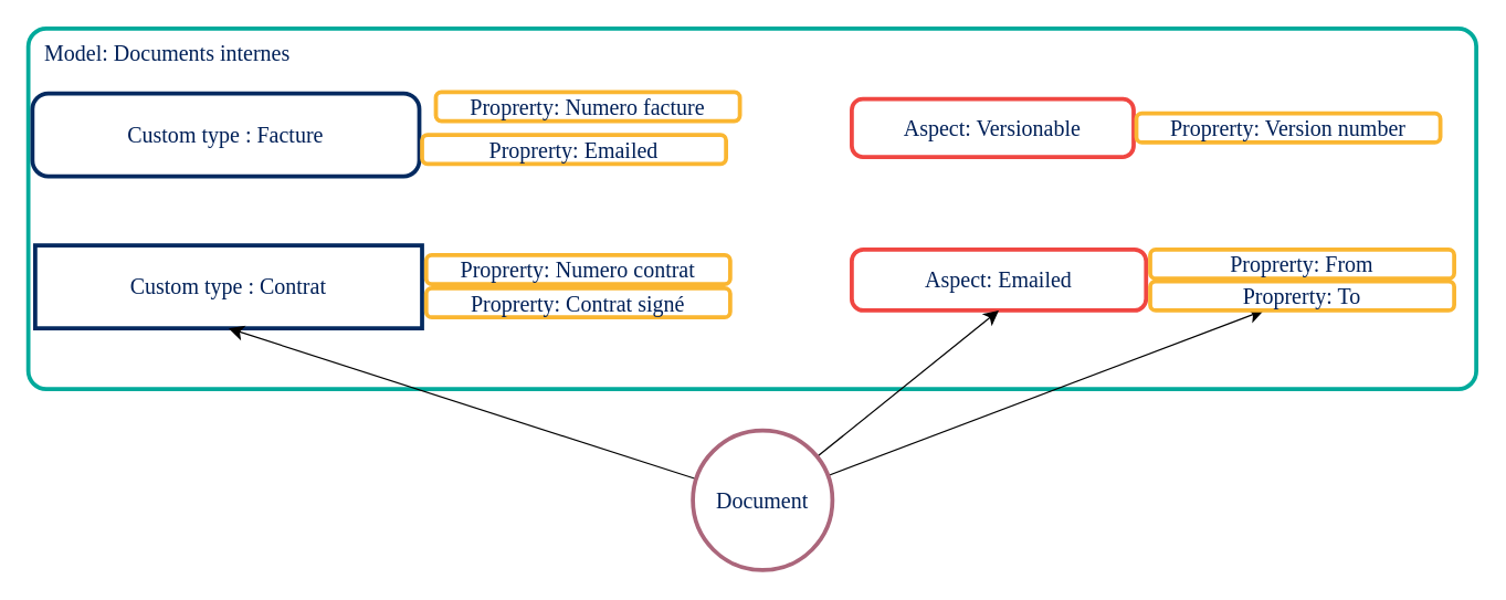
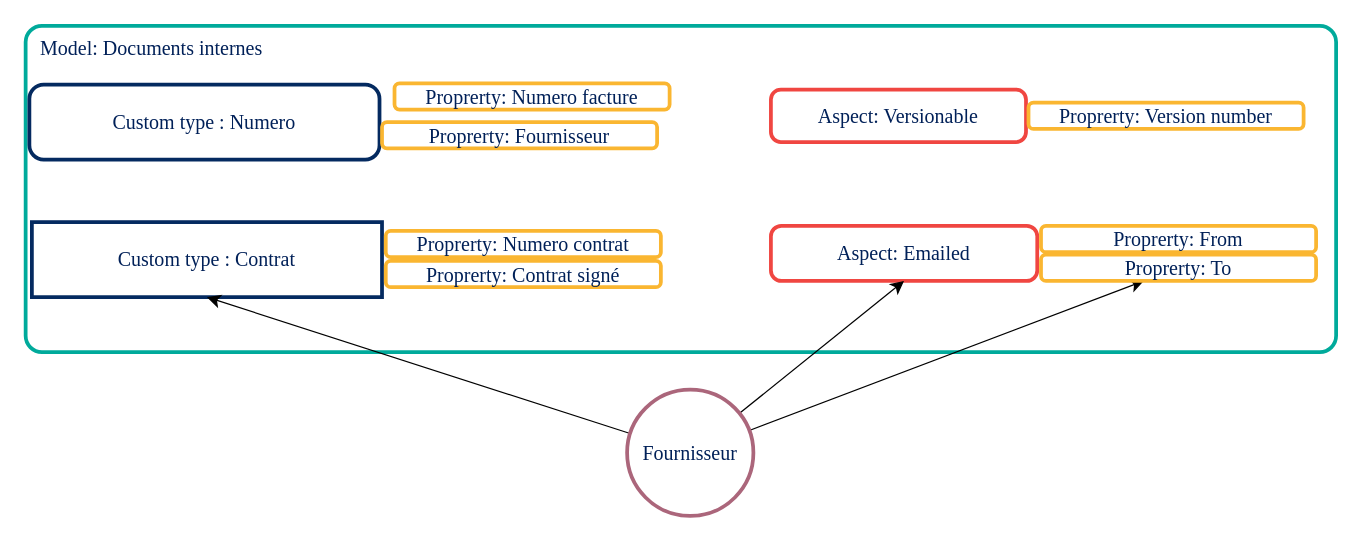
  <mxCell id="0" />
  <mxCell id="1" parent="0" />
  <mxCell id="2" value="Model: Documents internes" style="rounded=1;whiteSpace=wrap;html=1;strokeColor=#00AA9B;strokeWidth=3;arcSize=5;fontFamily=Poppins;fontSource=https%3A%2F%2Ffonts.googleapis.com%2Fcss%3Ffamily%3DPoppins;fontSize=16;fontColor=#002058;fontStyle=0;labelBackgroundColor=none;labelBorderColor=none;verticalAlign=top;align=left;spacingRight=0;spacingLeft=10;spacingTop=2;" vertex="1" parent="1"><mxGeometry x="20" y="20" width="1048" height="261" as="geometry" /></mxCell>
  <mxCell id="3" value="Custom type : Contrat" style="whiteSpace=wrap;html=1;strokeColor=#042a60;strokeWidth=3;arcSize=19;fontFamily=Poppins;fontSource=https%3A%2F%2Ffonts.googleapis.com%2Fcss%3Ffamily%3DPoppins;fontSize=16;fontColor=#002058;fontStyle=0;labelBackgroundColor=none;labelBorderColor=none;rounded=0;" vertex="1" parent="1"><mxGeometry x="25" y="177" width="280" height="60" as="geometry" /></mxCell>
  <mxCell id="4" value="&lt;div&gt;Aspect: Versionable&lt;/div&gt;" style="rounded=1;whiteSpace=wrap;html=1;strokeColor=#F04641;strokeWidth=3;arcSize=19;fontFamily=Poppins;fontSource=https%3A%2F%2Ffonts.googleapis.com%2Fcss%3Ffamily%3DPoppins;fontSize=16;fontColor=#002058;fontStyle=0;labelBackgroundColor=none;labelBorderColor=none;" vertex="1" parent="1"><mxGeometry x="616" y="71" width="204" height="42" as="geometry" /></mxCell>
  <mxCell id="5" value="&lt;div&gt;Aspect: Emailed&lt;/div&gt;" style="rounded=1;whiteSpace=wrap;html=1;strokeColor=#F04641;strokeWidth=3;arcSize=19;fontFamily=Poppins;fontSource=https%3A%2F%2Ffonts.googleapis.com%2Fcss%3Ffamily%3DPoppins;fontSize=16;fontColor=#002058;fontStyle=0;labelBackgroundColor=none;labelBorderColor=none;" vertex="1" parent="1"><mxGeometry x="616" y="180" width="213" height="44" as="geometry" /></mxCell>
- <mxCell id="6" value="Custom type : Facture" style="rounded=1;whiteSpace=wrap;html=1;strokeColor=#042a60;strokeWidth=3;arcSize=19;fontFamily=Poppins;fontSource=https%3A%2F%2Ffonts.googleapis.com%2Fcss%3Ffamily%3DPoppins;fontSize=16;fontColor=#002058;fontStyle=0;labelBackgroundColor=none;labelBorderColor=none;" vertex="1" parent="1"><mxGeometry x="23" y="67" width="280" height="60" as="geometry" /></mxCell>
+ <mxCell id="6" value="Custom type : Numero" style="rounded=1;whiteSpace=wrap;html=1;strokeColor=#042a60;strokeWidth=3;arcSize=19;fontFamily=Poppins;fontSource=https%3A%2F%2Ffonts.googleapis.com%2Fcss%3Ffamily%3DPoppins;fontSize=16;fontColor=#002058;fontStyle=0;labelBackgroundColor=none;labelBorderColor=none;" vertex="1" parent="1"><mxGeometry x="23" y="67" width="280" height="60" as="geometry" /></mxCell>
  <mxCell id="7" style="edgeStyle=none;curved=1;rounded=0;orthogonalLoop=1;jettySize=auto;html=1;entryX=0.5;entryY=1;entryDx=0;entryDy=0;fontSize=12;startSize=8;endSize=8;" edge="1" parent="1" source="10" target="3"><mxGeometry relative="1" as="geometry" /></mxCell>
  <mxCell id="8" style="edgeStyle=none;curved=1;rounded=0;orthogonalLoop=1;jettySize=auto;html=1;fontSize=12;startSize=8;endSize=8;" edge="1" parent="1" source="10" target="16"><mxGeometry relative="1" as="geometry" /></mxCell>
  <mxCell id="9" style="edgeStyle=none;curved=1;rounded=0;orthogonalLoop=1;jettySize=auto;html=1;entryX=0.5;entryY=1;entryDx=0;entryDy=0;fontSize=12;startSize=8;endSize=8;" edge="1" parent="1" source="10" target="5"><mxGeometry relative="1" as="geometry" /></mxCell>
- <mxCell id="10" value="Document " style="ellipse;whiteSpace=wrap;html=1;aspect=fixed;fillColor=#FFFFFF;strokeColor=#AB667B;fontColor=#002058;fontFamily=Poppins;fontSource=https%3A%2F%2Ffonts.googleapis.com%2Fcss%3Ffamily%3DPoppins;fontSize=16;strokeWidth=3;fontStyle=0" vertex="1" parent="1"><mxGeometry x="501" y="311" width="101" height="101" as="geometry" /></mxCell>
+ <mxCell id="10" value="Fournisseur " style="ellipse;whiteSpace=wrap;html=1;aspect=fixed;fillColor=#FFFFFF;strokeColor=#AB667B;fontColor=#002058;fontFamily=Poppins;fontSource=https%3A%2F%2Ffonts.googleapis.com%2Fcss%3Ffamily%3DPoppins;fontSize=16;strokeWidth=3;fontStyle=0" vertex="1" parent="1"><mxGeometry x="501" y="311" width="101" height="101" as="geometry" /></mxCell>
  <mxCell id="11" value="Proprerty: Numero contrat" style="rounded=1;whiteSpace=wrap;html=1;strokeColor=#FAB631;strokeWidth=3;arcSize=19;fontFamily=Poppins;fontSource=https%3A%2F%2Ffonts.googleapis.com%2Fcss%3Ffamily%3DPoppins;fontSize=16;fontColor=#002058;fontStyle=0;labelBackgroundColor=none;labelBorderColor=none;" vertex="1" parent="1"><mxGeometry x="308" y="184" width="220" height="21" as="geometry" /></mxCell>
  <mxCell id="12" value="Proprerty: Contrat signé" style="rounded=1;whiteSpace=wrap;html=1;strokeColor=#FAB631;strokeWidth=3;arcSize=19;fontFamily=Poppins;fontSource=https%3A%2F%2Ffonts.googleapis.com%2Fcss%3Ffamily%3DPoppins;fontSize=16;fontColor=#002058;fontStyle=0;labelBackgroundColor=none;labelBorderColor=none;" vertex="1" parent="1"><mxGeometry x="308" y="208" width="220" height="21" as="geometry" /></mxCell>
  <mxCell id="13" value="Proprerty: Numero facture" style="rounded=1;whiteSpace=wrap;html=1;strokeColor=#FAB631;strokeWidth=3;arcSize=19;fontFamily=Poppins;fontSource=https%3A%2F%2Ffonts.googleapis.com%2Fcss%3Ffamily%3DPoppins;fontSize=16;fontColor=#002058;fontStyle=0;labelBackgroundColor=none;labelBorderColor=none;" vertex="1" parent="1"><mxGeometry x="315" y="66" width="220" height="21" as="geometry" /></mxCell>
- <mxCell id="14" value="Proprerty: Emailed" style="rounded=1;whiteSpace=wrap;html=1;strokeColor=#FAB631;strokeWidth=3;arcSize=19;fontFamily=Poppins;fontSource=https%3A%2F%2Ffonts.googleapis.com%2Fcss%3Ffamily%3DPoppins;fontSize=16;fontColor=#002058;fontStyle=0;labelBackgroundColor=none;labelBorderColor=none;" vertex="1" parent="1"><mxGeometry x="305" y="97" width="220" height="21" as="geometry" /></mxCell>
+ <mxCell id="14" value="Proprerty: Fournisseur" style="rounded=1;whiteSpace=wrap;html=1;strokeColor=#FAB631;strokeWidth=3;arcSize=19;fontFamily=Poppins;fontSource=https%3A%2F%2Ffonts.googleapis.com%2Fcss%3Ffamily%3DPoppins;fontSize=16;fontColor=#002058;fontStyle=0;labelBackgroundColor=none;labelBorderColor=none;" vertex="1" parent="1"><mxGeometry x="305" y="97" width="220" height="21" as="geometry" /></mxCell>
  <mxCell id="15" value="Proprerty: Version number" style="rounded=1;whiteSpace=wrap;html=1;strokeColor=#FAB631;strokeWidth=3;arcSize=19;fontFamily=Poppins;fontSource=https%3A%2F%2Ffonts.googleapis.com%2Fcss%3Ffamily%3DPoppins;fontSize=16;fontColor=#002058;fontStyle=0;labelBackgroundColor=none;labelBorderColor=none;" vertex="1" parent="1"><mxGeometry x="822" y="81.5" width="220" height="21" as="geometry" /></mxCell>
  <mxCell id="16" value="Proprerty: To" style="rounded=1;whiteSpace=wrap;html=1;strokeColor=#FAB631;strokeWidth=3;arcSize=19;fontFamily=Poppins;fontSource=https%3A%2F%2Ffonts.googleapis.com%2Fcss%3Ffamily%3DPoppins;fontSize=16;fontColor=#002058;fontStyle=0;labelBackgroundColor=none;labelBorderColor=none;" vertex="1" parent="1"><mxGeometry x="832" y="203" width="220" height="21" as="geometry" /></mxCell>
  <mxCell id="17" style="edgeStyle=none;curved=1;rounded=0;orthogonalLoop=1;jettySize=auto;html=1;exitX=0.5;exitY=1;exitDx=0;exitDy=0;fontSize=12;startSize=8;endSize=8;" edge="1" parent="1" source="16" target="16"><mxGeometry relative="1" as="geometry" /></mxCell>
  <mxCell id="18" value="Proprerty: From" style="rounded=1;whiteSpace=wrap;html=1;strokeColor=#FAB631;strokeWidth=3;arcSize=19;fontFamily=Poppins;fontSource=https%3A%2F%2Ffonts.googleapis.com%2Fcss%3Ffamily%3DPoppins;fontSize=16;fontColor=#002058;fontStyle=0;labelBackgroundColor=none;labelBorderColor=none;" vertex="1" parent="1"><mxGeometry x="832" y="180" width="220" height="21" as="geometry" /></mxCell>
